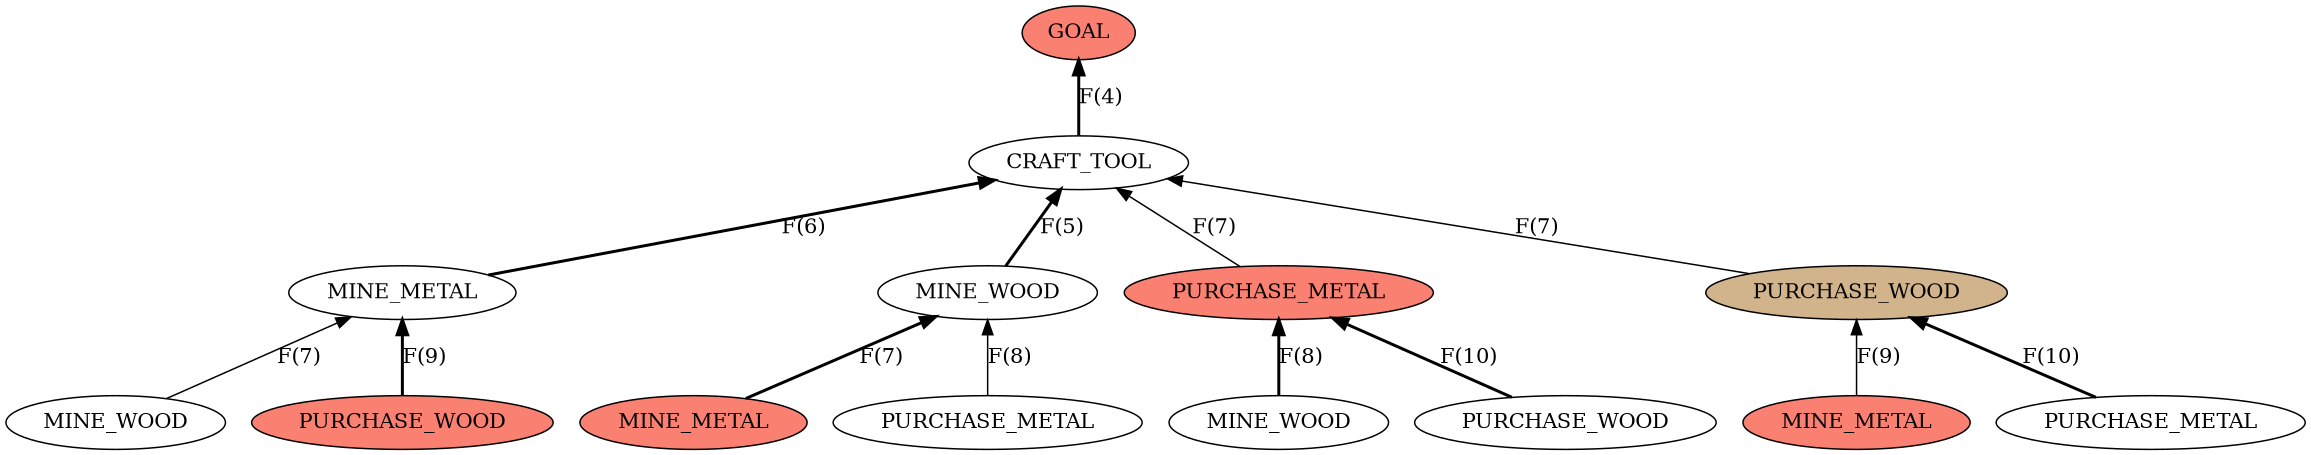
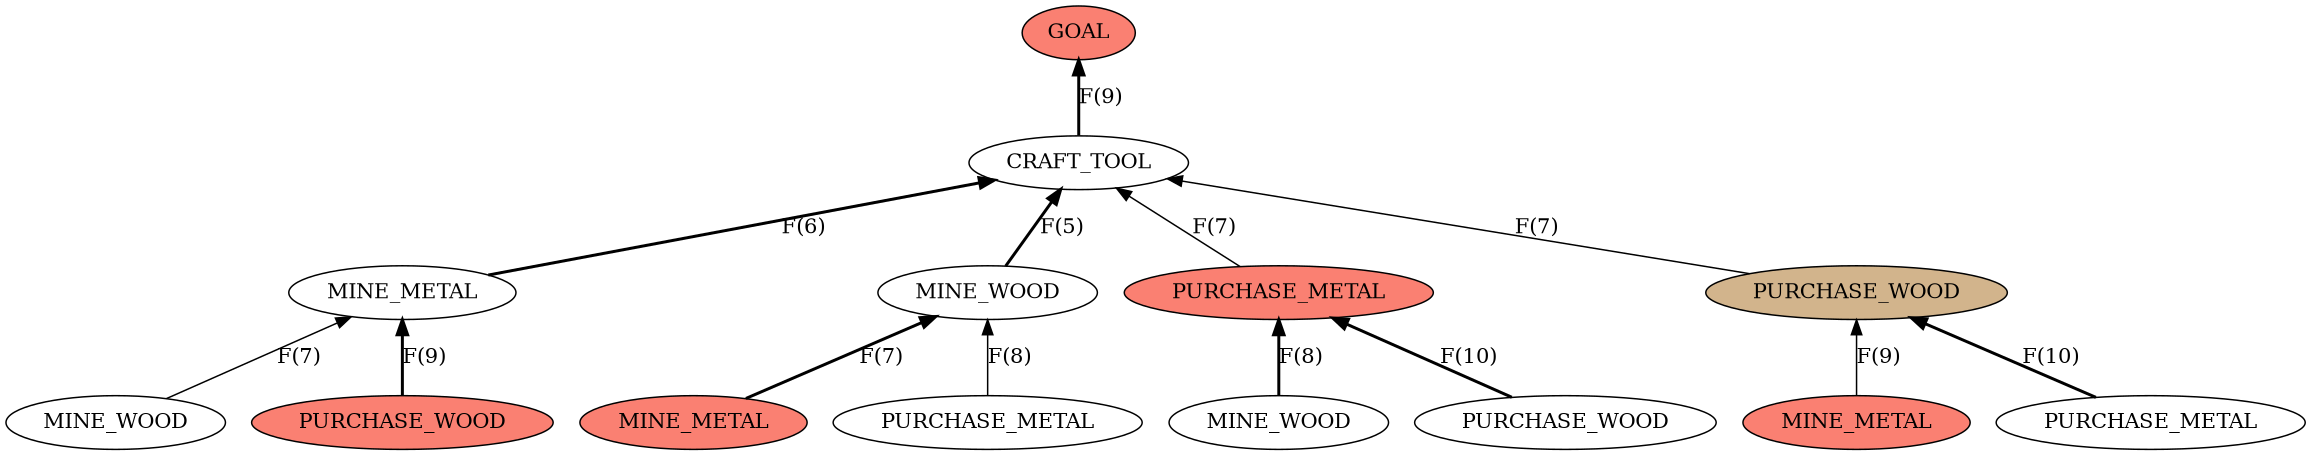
  digraph {
    node [fillcolor=white style=filled]
    edge [dir=back style=bold]
    n1 [fillcolor=salmon label=GOAL]
    n2 [label=CRAFT_TOOL]
    n3 [label=MINE_METAL]
    n4 [label=MINE_WOOD]
    n5 [fillcolor=salmon label=PURCHASE_METAL]
    n6 [fillcolor=tan label=PURCHASE_WOOD]
    n7 [label=MINE_WOOD]
    n8 [fillcolor=salmon label=PURCHASE_WOOD]
    n9 [fillcolor=salmon label=MINE_METAL]
    n10 [label=PURCHASE_METAL]
    n11 [label=MINE_WOOD]
    n12 [label=PURCHASE_WOOD]
    n13 [fillcolor=salmon label=MINE_METAL]
    n14 [label=PURCHASE_METAL]
-   n1 -> n2 [label="F(4)"]
+   n1 -> n2 [label="F(9)"]
    n2 -> n3 [label="F(6)"]
    n2 -> n4 [label="F(5)"]
    n2 -> n5 [label="F(7)" style=solid]
    n2 -> n6 [label="F(7)" style=solid]
    n3 -> n7 [label="F(7)" style=solid]
    n3 -> n8 [label="F(9)"]
    n4 -> n9 [label="F(7)"]
    n4 -> n10 [label="F(8)" style=solid]
    n5 -> n11 [label="F(8)"]
    n5 -> n12 [label="F(10)"]
    n6 -> n13 [label="F(9)" style=solid]
    n6 -> n14 [label="F(10)"]
  }
